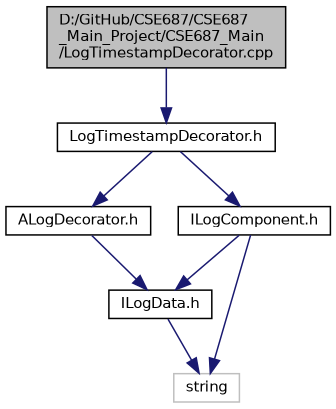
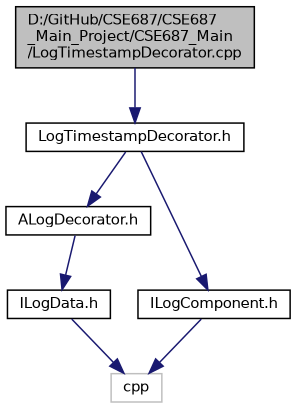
  digraph {
    node [color=black fillcolor=white fontname=Helvetica fontsize=10 shape=record style=filled]
    edge [color=midnightblue fontname=Helvetica fontsize=10 labelfontname=Helvetica labelfontsize=10 style=solid]
    n1 [fillcolor=grey75 fontcolor=black height=0.2 label="D:/GitHub/CSE687/CSE687\l_Main_Project/CSE687_Main\l/LogTimestampDecorator.cpp" width=0.4]
    n2 [height=0.2 label="LogTimestampDecorator.h" width=0.4]
    n3 [height=0.2 label="ALogDecorator.h" width=0.4]
    n4 [height=0.2 label="ILogComponent.h" width=0.4]
    n5 [height=0.2 label="ILogData.h" width=0.4]
-   n6 [color=grey75 height=0.2 label=string width=0.4]
+   n6 [color=grey75 height=0.2 label=cpp width=0.4]
    n1 -> n2
    n2 -> n3
    n2 -> n4
    n3 -> n5
-   n4 -> n5
    n4 -> n6
    n5 -> n6
  }
